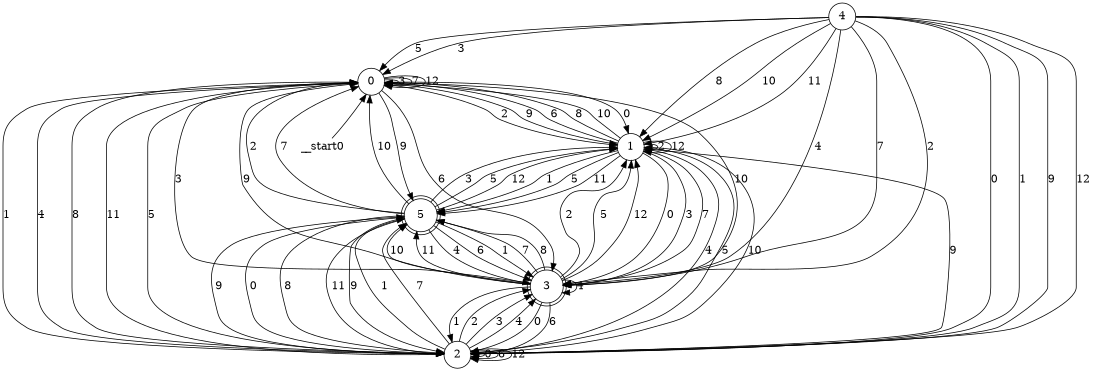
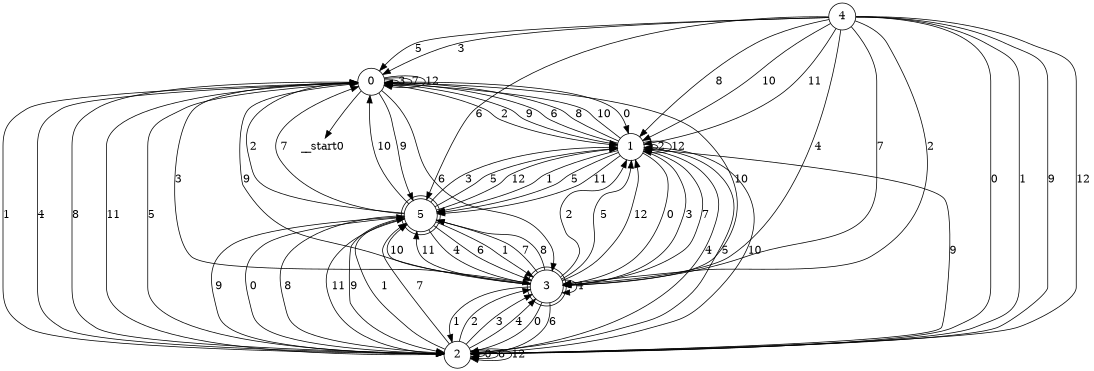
  digraph {
    node [shape=circle]
    n1 [label=0]
    n2 [label=1]
    n3 [label=2]
    n4 [label=3 shape=doublecircle]
    n5 [label=5 shape=doublecircle]
    n6 [label=4]
    __start0 [height=0 shape=none width=0]
    n1 -> n1 [label=3]
    n1 -> n1 [label=7]
    n1 -> n1 [label=12]
    n1 -> n2 [label=0]
    n1 -> n2 [label=2]
    n1 -> n2 [label=9]
    n1 -> n3 [label=1]
    n1 -> n3 [label=4]
    n1 -> n3 [label=5]
    n1 -> n4 [label=6]
    n1 -> n4 [label=10]
    n1 -> n5 [label=9]
    n2 -> n1 [label=6]
    n2 -> n1 [label=8]
    n2 -> n1 [label=10]
    n2 -> n2 [label=2]
    n2 -> n2 [label=12]
    n2 -> n3 [label=4]
    n2 -> n3 [label=9]
    n2 -> n4 [label=0]
    n2 -> n4 [label=3]
    n2 -> n4 [label=7]
    n2 -> n5 [label=1]
    n2 -> n5 [label=5]
    n2 -> n5 [label=11]
    n3 -> n1 [label=8]
    n3 -> n1 [label=11]
    n3 -> n2 [label=5]
    n3 -> n2 [label=10]
    n3 -> n3 [label=0]
    n3 -> n3 [label=6]
    n3 -> n3 [label=12]
    n3 -> n4 [label=2]
    n3 -> n4 [label=3]
    n3 -> n4 [label=4]
    n3 -> n5 [label=1]
    n3 -> n5 [label=7]
    n3 -> n5 [label=9]
    n4 -> n1 [label=3]
    n4 -> n1 [label=9]
    n4 -> n2 [label=2]
    n4 -> n2 [label=5]
    n4 -> n2 [label=12]
    n4 -> n3 [label=0]
    n4 -> n3 [label=1]
    n4 -> n3 [label=6]
    n4 -> n4 [label=4]
    n4 -> n5 [label=7]
    n4 -> n5 [label=8]
    n4 -> n5 [label=10]
    n4 -> n5 [label=11]
    n5 -> n1 [label=2]
    n5 -> n1 [label=7]
    n5 -> n1 [label=10]
    n5 -> n2 [label=3]
    n5 -> n2 [label=5]
    n5 -> n2 [label=12]
    n5 -> n3 [label=0]
    n5 -> n3 [label=8]
    n5 -> n3 [label=9]
    n5 -> n3 [label=11]
    n5 -> n4 [label=1]
    n5 -> n4 [label=4]
    n5 -> n4 [label=6]
    n6 -> n1 [label=3]
    n6 -> n1 [label=5]
    n6 -> n2 [label=8]
    n6 -> n2 [label=10]
    n6 -> n2 [label=11]
    n6 -> n3 [label=0]
    n6 -> n3 [label=1]
    n6 -> n3 [label=9]
    n6 -> n3 [label=12]
    n6 -> n4 [label=2]
    n6 -> n4 [label=4]
    n6 -> n4 [label=7]
-   __start0 -> n1
+   n6 -> n5 [label=6]
+   n1 -> __start0
  }
